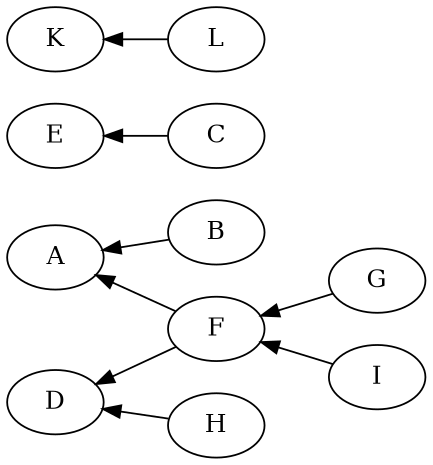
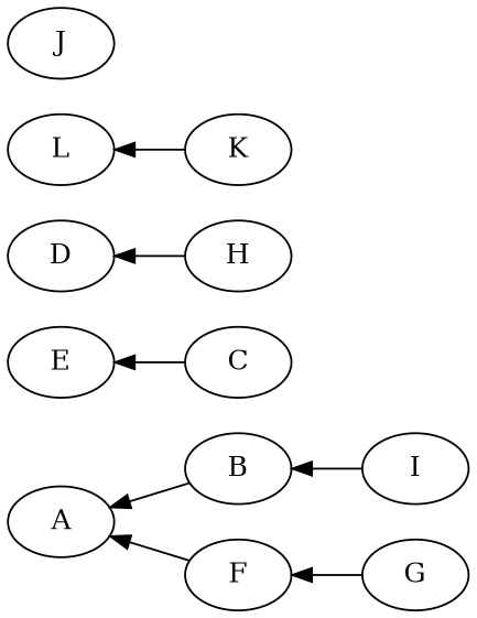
  digraph {
    rankdir=LR
    edge [dir=back]
    A
    B
    F
    E
    C
    D
    H
    G
    I
    L
    K
+   J
    A -> B
    A -> F
    F -> G
-   F -> I
+   B -> I
    E -> C
-   D -> F
    D -> H
-   K -> L
+   L -> K
  }
